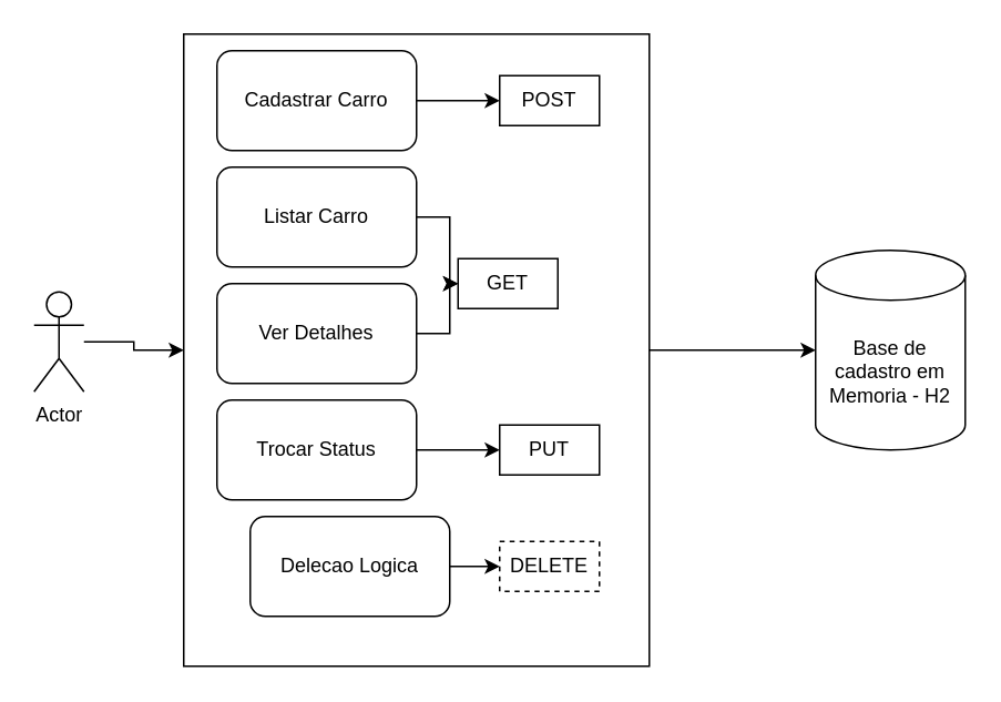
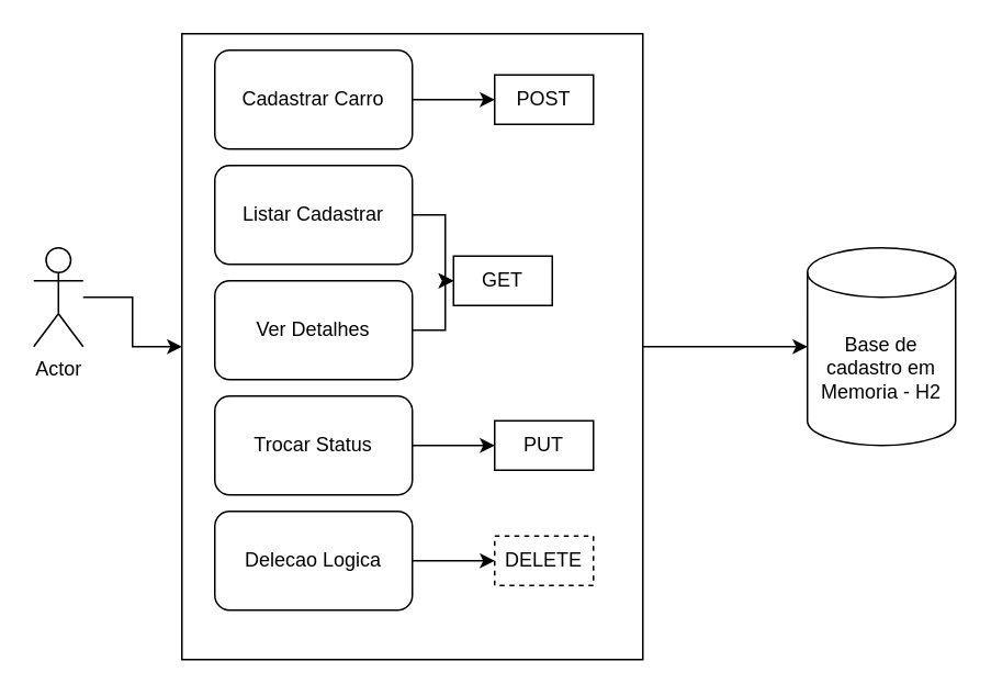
  <mxCell id="0" />
  <mxCell id="1" parent="0" />
  <mxCell id="2" value="" style="edgeStyle=orthogonalEdgeStyle;rounded=0;orthogonalLoop=1;jettySize=auto;html=1;" parent="1" source="3" target="15" edge="1"><mxGeometry relative="1" as="geometry" /></mxCell>
  <mxCell id="3" value="" style="rounded=0;whiteSpace=wrap;html=1;" parent="1" vertex="1"><mxGeometry x="110" y="20" width="280" height="380" as="geometry" /></mxCell>
- <mxCell id="4" value="Actor" style="shape=umlActor;verticalLabelPosition=bottom;verticalAlign=top;html=1;outlineConnect=0;" parent="1" vertex="1"><mxGeometry x="20" y="175" width="30" height="60" as="geometry" /></mxCell>
+ <mxCell id="4" value="Actor" style="shape=umlActor;verticalLabelPosition=bottom;verticalAlign=top;html=1;outlineConnect=0;" parent="1" vertex="1"><mxGeometry x="20" y="150" width="30" height="60" as="geometry" /></mxCell>
  <mxCell id="5" value="" style="edgeStyle=orthogonalEdgeStyle;rounded=0;orthogonalLoop=1;jettySize=auto;html=1;" parent="1" source="6" target="17" edge="1"><mxGeometry relative="1" as="geometry" /></mxCell>
  <mxCell id="6" value="Cadastrar Carro" style="rounded=1;whiteSpace=wrap;html=1;" parent="1" vertex="1"><mxGeometry x="130" y="30" width="120" height="60" as="geometry" /></mxCell>
  <mxCell id="7" value="" style="edgeStyle=orthogonalEdgeStyle;rounded=0;orthogonalLoop=1;jettySize=auto;html=1;" parent="1" source="8" target="16" edge="1"><mxGeometry relative="1" as="geometry" /></mxCell>
- <mxCell id="8" value="Listar Carro" style="rounded=1;whiteSpace=wrap;html=1;" parent="1" vertex="1"><mxGeometry x="130" y="100" width="120" height="60" as="geometry" /></mxCell>
+ <mxCell id="8" value="Listar Cadastrar" style="rounded=1;whiteSpace=wrap;html=1;" parent="1" vertex="1"><mxGeometry x="130" y="100" width="120" height="60" as="geometry" /></mxCell>
  <mxCell id="9" value="" style="edgeStyle=orthogonalEdgeStyle;rounded=0;orthogonalLoop=1;jettySize=auto;html=1;" parent="1" source="10" target="16" edge="1"><mxGeometry relative="1" as="geometry" /></mxCell>
  <mxCell id="10" value="Ver Detalhes" style="rounded=1;whiteSpace=wrap;html=1;" parent="1" vertex="1"><mxGeometry x="130" y="170" width="120" height="60" as="geometry" /></mxCell>
  <mxCell id="11" value="" style="edgeStyle=orthogonalEdgeStyle;rounded=0;orthogonalLoop=1;jettySize=auto;html=1;" parent="1" source="12" target="18" edge="1"><mxGeometry relative="1" as="geometry" /></mxCell>
  <mxCell id="12" value="Trocar Status" style="rounded=1;whiteSpace=wrap;html=1;" parent="1" vertex="1"><mxGeometry x="130" y="240" width="120" height="60" as="geometry" /></mxCell>
  <mxCell id="13" value="" style="edgeStyle=orthogonalEdgeStyle;rounded=0;orthogonalLoop=1;jettySize=auto;html=1;" parent="1" source="14" target="19" edge="1"><mxGeometry relative="1" as="geometry" /></mxCell>
- <mxCell id="14" value="Delecao Logica" style="rounded=1;whiteSpace=wrap;html=1;" parent="1" vertex="1"><mxGeometry x="150" y="310" width="120" height="60" as="geometry" /></mxCell>
+ <mxCell id="14" value="Delecao Logica" style="rounded=1;whiteSpace=wrap;html=1;" parent="1" vertex="1"><mxGeometry x="130" y="310" width="120" height="60" as="geometry" /></mxCell>
  <mxCell id="15" value="Base de cadastro em Memoria - H2" style="shape=cylinder3;whiteSpace=wrap;html=1;boundedLbl=1;backgroundOutline=1;size=15;" parent="1" vertex="1"><mxGeometry x="490" y="150" width="90" height="120" as="geometry" /></mxCell>
  <mxCell id="16" value="GET" style="rounded=0;whiteSpace=wrap;html=1;" parent="1" vertex="1"><mxGeometry x="275" y="155" width="60" height="30" as="geometry" /></mxCell>
  <mxCell id="17" value="POST" style="rounded=0;whiteSpace=wrap;html=1;" parent="1" vertex="1"><mxGeometry x="300" y="45" width="60" height="30" as="geometry" /></mxCell>
  <mxCell id="18" value="PUT" style="rounded=0;whiteSpace=wrap;html=1;" parent="1" vertex="1"><mxGeometry x="300" y="255" width="60" height="30" as="geometry" /></mxCell>
  <mxCell id="19" value="DELETE" style="rounded=0;whiteSpace=wrap;html=1;dashed=1;" parent="1" vertex="1"><mxGeometry x="300" y="325" width="60" height="30" as="geometry" /></mxCell>
  <mxCell id="20" value="" style="edgeStyle=orthogonalEdgeStyle;rounded=0;orthogonalLoop=1;jettySize=auto;html=1;" parent="1" source="4" target="3" edge="1"><mxGeometry relative="1" as="geometry" /></mxCell>
